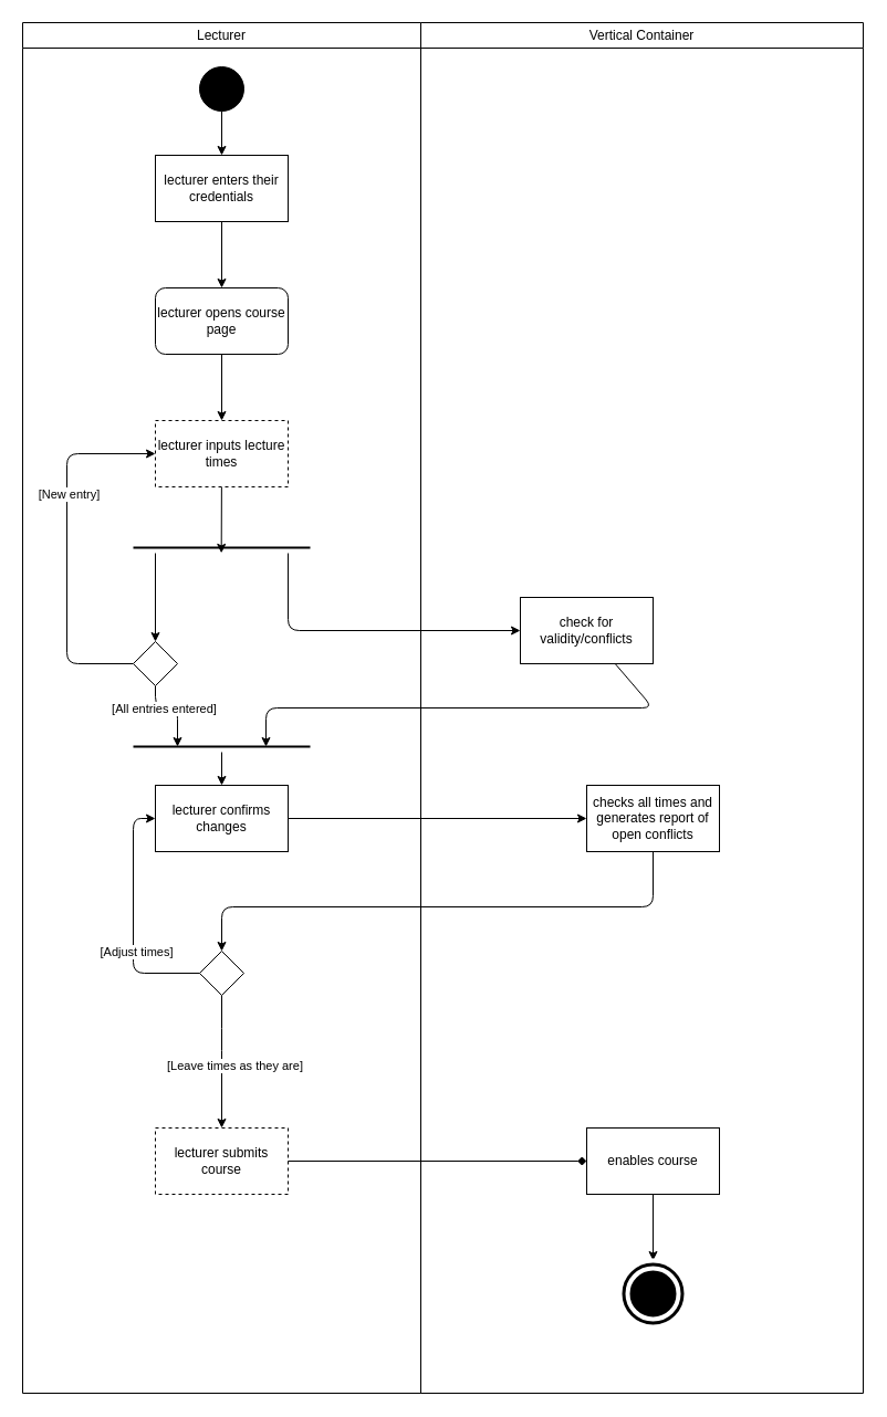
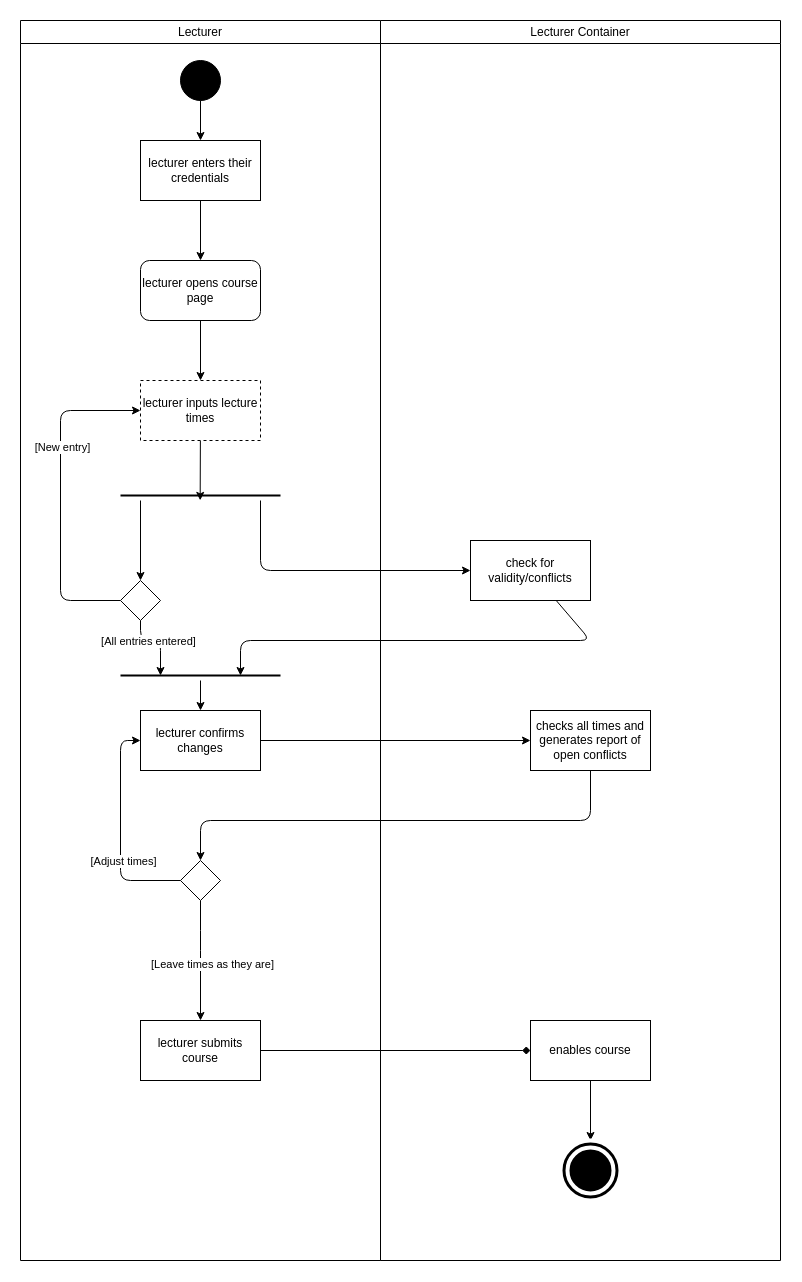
  <mxCell id="0" />
  <mxCell id="1" parent="0" />
  <mxCell id="2" value="Lecturer" style="swimlane;whiteSpace=wrap;html=1;fontStyle=0" vertex="1" parent="1"><mxGeometry x="20" y="20" width="360" height="1240" as="geometry" /></mxCell>
  <mxCell id="3" style="edgeStyle=none;html=1;" edge="1" parent="2" source="4" target="6"><mxGeometry relative="1" as="geometry" /></mxCell>
  <mxCell id="4" value="" style="ellipse;whiteSpace=wrap;html=1;aspect=fixed;fillStyle=solid;fillColor=#000000;" vertex="1" parent="2"><mxGeometry x="160" y="40" width="40" height="40" as="geometry" /></mxCell>
  <mxCell id="5" style="edgeStyle=none;html=1;" edge="1" parent="2" source="6" target="8"><mxGeometry relative="1" as="geometry" /></mxCell>
  <mxCell id="6" value="lecturer enters their credentials" style="rounded=0;whiteSpace=wrap;html=1;" vertex="1" parent="2"><mxGeometry x="120" y="120" width="120" height="60" as="geometry" /></mxCell>
  <mxCell id="7" style="edgeStyle=none;html=1;" edge="1" parent="2" source="8" target="10"><mxGeometry relative="1" as="geometry" /></mxCell>
  <mxCell id="8" value="lecturer opens course page" style="whiteSpace=wrap;html=1;rounded=1;" vertex="1" parent="2"><mxGeometry x="120" y="240" width="120" height="60" as="geometry" /></mxCell>
  <mxCell id="9" style="edgeStyle=none;html=1;entryX=0.498;entryY=0.988;entryDx=0;entryDy=0;entryPerimeter=0;" edge="1" parent="2" source="10" target="11"><mxGeometry relative="1" as="geometry" /></mxCell>
  <mxCell id="10" value="lecturer inputs lecture times" style="rounded=0;whiteSpace=wrap;html=1;dashed=1;" vertex="1" parent="2"><mxGeometry x="120" y="360" width="120" height="60" as="geometry" /></mxCell>
  <mxCell id="11" value="" style="line;strokeWidth=2;html=1;" vertex="1" parent="2"><mxGeometry x="100" y="470" width="160" height="10" as="geometry" /></mxCell>
  <mxCell id="12" style="edgeStyle=none;html=1;" edge="1" parent="2"><mxGeometry relative="1" as="geometry"><mxPoint x="120" y="560" as="targetPoint" /><mxPoint x="120" y="480" as="sourcePoint" /></mxGeometry></mxCell>
  <mxCell id="13" style="edgeStyle=none;html=1;entryX=0;entryY=0.5;entryDx=0;entryDy=0;" edge="1" parent="2" target="29"><mxGeometry relative="1" as="geometry"><mxPoint x="240" y="560" as="targetPoint" /><mxPoint x="240" y="480" as="sourcePoint" /><Array as="points"><mxPoint x="240" y="550" /></Array></mxGeometry></mxCell>
  <mxCell id="14" style="edgeStyle=none;html=1;entryX=0;entryY=0.5;entryDx=0;entryDy=0;" edge="1" parent="2" source="18" target="10"><mxGeometry relative="1" as="geometry"><Array as="points"><mxPoint x="40" y="580" /><mxPoint x="40" y="390" /></Array></mxGeometry></mxCell>
  <mxCell id="15" value="[New entry]" style="edgeLabel;html=1;align=center;verticalAlign=middle;resizable=0;points=[];" vertex="1" connectable="0" parent="14"><mxGeometry x="0.298" y="-1" relative="1" as="geometry"><mxPoint as="offset" /></mxGeometry></mxCell>
  <mxCell id="16" style="edgeStyle=none;html=1;entryX=0.25;entryY=0.5;entryDx=0;entryDy=0;entryPerimeter=0;" edge="1" parent="2" source="18" target="21"><mxGeometry relative="1" as="geometry"><Array as="points"><mxPoint x="120" y="620" /><mxPoint x="140" y="620" /></Array></mxGeometry></mxCell>
  <mxCell id="17" value="[All entries entered]" style="edgeLabel;html=1;align=center;verticalAlign=middle;resizable=0;points=[];" vertex="1" connectable="0" parent="16"><mxGeometry x="-0.291" relative="1" as="geometry"><mxPoint as="offset" /></mxGeometry></mxCell>
  <mxCell id="18" value="" style="rhombus;whiteSpace=wrap;html=1;" vertex="1" parent="2"><mxGeometry x="100" y="560" width="40" height="40" as="geometry" /></mxCell>
  <mxCell id="19" value="lecturer confirms changes" style="rounded=0;whiteSpace=wrap;html=1;" vertex="1" parent="2"><mxGeometry x="120" y="690" width="120" height="60" as="geometry" /></mxCell>
  <mxCell id="20" style="edgeStyle=none;html=1;" edge="1" parent="2" source="21" target="19"><mxGeometry relative="1" as="geometry" /></mxCell>
  <mxCell id="21" value="" style="line;strokeWidth=2;html=1;" vertex="1" parent="2"><mxGeometry x="100" y="650" width="160" height="10" as="geometry" /></mxCell>
  <mxCell id="22" style="edgeStyle=none;html=1;entryX=0.5;entryY=0;entryDx=0;entryDy=0;exitX=0.5;exitY=1;exitDx=0;exitDy=0;" edge="1" parent="2" source="24" target="27"><mxGeometry relative="1" as="geometry"><mxPoint x="200" y="950" as="targetPoint" /><Array as="points"><mxPoint x="180" y="920" /></Array></mxGeometry></mxCell>
  <mxCell id="23" value="[Leave times as they are]" style="edgeLabel;html=1;align=center;verticalAlign=middle;resizable=0;points=[];" vertex="1" connectable="0" parent="22"><mxGeometry x="-0.24" y="-3" relative="1" as="geometry"><mxPoint x="14" y="17" as="offset" /></mxGeometry></mxCell>
  <mxCell id="24" value="" style="rhombus;whiteSpace=wrap;html=1;" vertex="1" parent="2"><mxGeometry x="160" y="840" width="40" height="40" as="geometry" /></mxCell>
  <mxCell id="25" style="edgeStyle=none;html=1;entryX=0;entryY=0.5;entryDx=0;entryDy=0;" edge="1" parent="2" source="24" target="19"><mxGeometry relative="1" as="geometry"><mxPoint x="100" y="720" as="targetPoint" /><Array as="points"><mxPoint x="100" y="860" /><mxPoint x="100" y="720" /></Array></mxGeometry></mxCell>
  <mxCell id="26" value="[Adjust times]" style="edgeLabel;html=1;align=center;verticalAlign=middle;resizable=0;points=[];" vertex="1" connectable="0" parent="25"><mxGeometry x="-0.27" y="-2" relative="1" as="geometry"><mxPoint as="offset" /></mxGeometry></mxCell>
- <mxCell id="27" value="lecturer submits course" style="rounded=0;whiteSpace=wrap;html=1;dashed=1;" vertex="1" parent="2"><mxGeometry x="120" y="1000" width="120" height="60" as="geometry" /></mxCell>
- <mxCell id="28" value="Vertical Container" style="swimlane;whiteSpace=wrap;html=1;fontStyle=0" vertex="1" parent="1"><mxGeometry x="380" y="20" width="400" height="1240" as="geometry" /></mxCell>
+ <mxCell id="27" value="lecturer submits course" style="rounded=0;whiteSpace=wrap;html=1;" vertex="1" parent="2"><mxGeometry x="120" y="1000" width="120" height="60" as="geometry" /></mxCell>
+ <mxCell id="28" value="Lecturer Container" style="swimlane;whiteSpace=wrap;html=1;fontStyle=0" vertex="1" parent="1"><mxGeometry x="380" y="20" width="400" height="1240" as="geometry" /></mxCell>
  <mxCell id="29" value="check for validity/conflicts" style="rounded=0;whiteSpace=wrap;html=1;" vertex="1" parent="28"><mxGeometry x="90" y="520" width="120" height="60" as="geometry" /></mxCell>
  <mxCell id="30" value="checks all times and generates report of open conflicts" style="rounded=0;whiteSpace=wrap;html=1;" vertex="1" parent="28"><mxGeometry x="150" y="690" width="120" height="60" as="geometry" /></mxCell>
  <mxCell id="31" style="edgeStyle=none;html=1;" edge="1" parent="28" source="32" target="33"><mxGeometry relative="1" as="geometry" /></mxCell>
  <mxCell id="32" value="enables course" style="rounded=0;whiteSpace=wrap;html=1;" vertex="1" parent="28"><mxGeometry x="150" y="1000" width="120" height="60" as="geometry" /></mxCell>
  <mxCell id="33" value="" style="ellipse;shape=doubleEllipse;whiteSpace=wrap;html=1;aspect=fixed;fillStyle=solid;fillColor=#000000;strokeColor=#FFFFFF;strokeWidth=4;" vertex="1" parent="28"><mxGeometry x="180" y="1120" width="60" height="60" as="geometry" /></mxCell>
  <mxCell id="34" style="edgeStyle=none;html=1;entryX=0.75;entryY=0.5;entryDx=0;entryDy=0;entryPerimeter=0;" edge="1" parent="1" source="29" target="21"><mxGeometry relative="1" as="geometry"><Array as="points"><mxPoint x="590" y="640" /><mxPoint x="240" y="640" /></Array></mxGeometry></mxCell>
  <mxCell id="35" style="edgeStyle=none;html=1;entryX=0;entryY=0.5;entryDx=0;entryDy=0;" edge="1" parent="1" source="19" target="30"><mxGeometry relative="1" as="geometry" /></mxCell>
  <mxCell id="36" style="edgeStyle=none;html=1;entryX=0.5;entryY=0;entryDx=0;entryDy=0;" edge="1" parent="1" source="30" target="24"><mxGeometry relative="1" as="geometry"><mxPoint x="200" y="860" as="targetPoint" /><Array as="points"><mxPoint x="590" y="820" /><mxPoint x="200" y="820" /></Array></mxGeometry></mxCell>
  <mxCell id="37" style="edgeStyle=none;html=1;entryX=0;entryY=0.5;entryDx=0;entryDy=0;endArrow=diamond;" edge="1" parent="1" source="27" target="32"><mxGeometry relative="1" as="geometry" /></mxCell>
